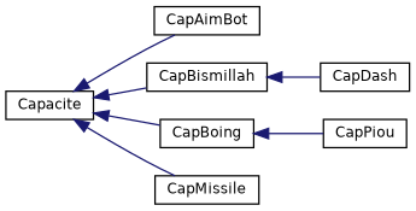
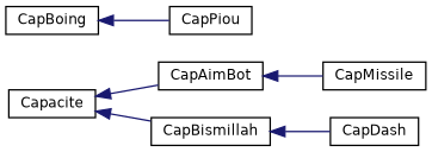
  digraph {
    rankdir=LR
    node [color=black fillcolor=white fontname=Helvetica fontsize=10 shape=record style=filled]
    edge [color=midnightblue dir=back fontname=Helvetica fontsize=10 labelfontname=Helvetica labelfontsize=10 style=solid]
    n1 [height=0.2 label=Capacite width=0.4]
    n2 [height=0.2 label=CapAimBot width=0.4]
    n3 [height=0.2 label=CapBismillah width=0.4]
    n4 [height=0.2 label=CapBoing width=0.4]
    n5 [height=0.2 label=CapMissile width=0.4]
    n6 [height=0.2 label=CapDash width=0.4]
    n7 [height=0.2 label=CapPiou width=0.4]
    n1 -> n2
    n1 -> n3
-   n1 -> n4
-   n1 -> n5
+   n2 -> n5
    n3 -> n6
    n4 -> n7
  }
